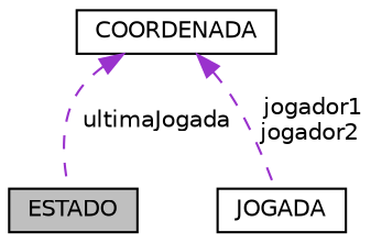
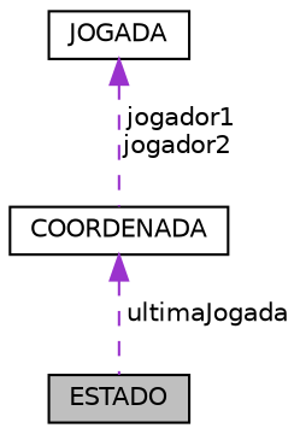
  digraph {
    node [color=black fillcolor=white fontname=Helvetica fontsize=10 shape=record style=filled]
    edge [color=darkorchid3 dir=back fontname=Helvetica fontsize=10 labelfontname=Helvetica labelfontsize=10 style=dashed]
    n1 [fillcolor=grey75 fontcolor=black height=0.2 label=ESTADO width=0.4]
    n2 [height=0.2 label=COORDENADA width=0.4]
    n3 [height=0.2 label=JOGADA width=0.4]
    n2 -> n1 [label=" ultimaJogada"]
-   n2 -> n3 [label=" jogador1\njogador2"]
+   n3 -> n2 [label=" jogador1\njogador2"]
  }
